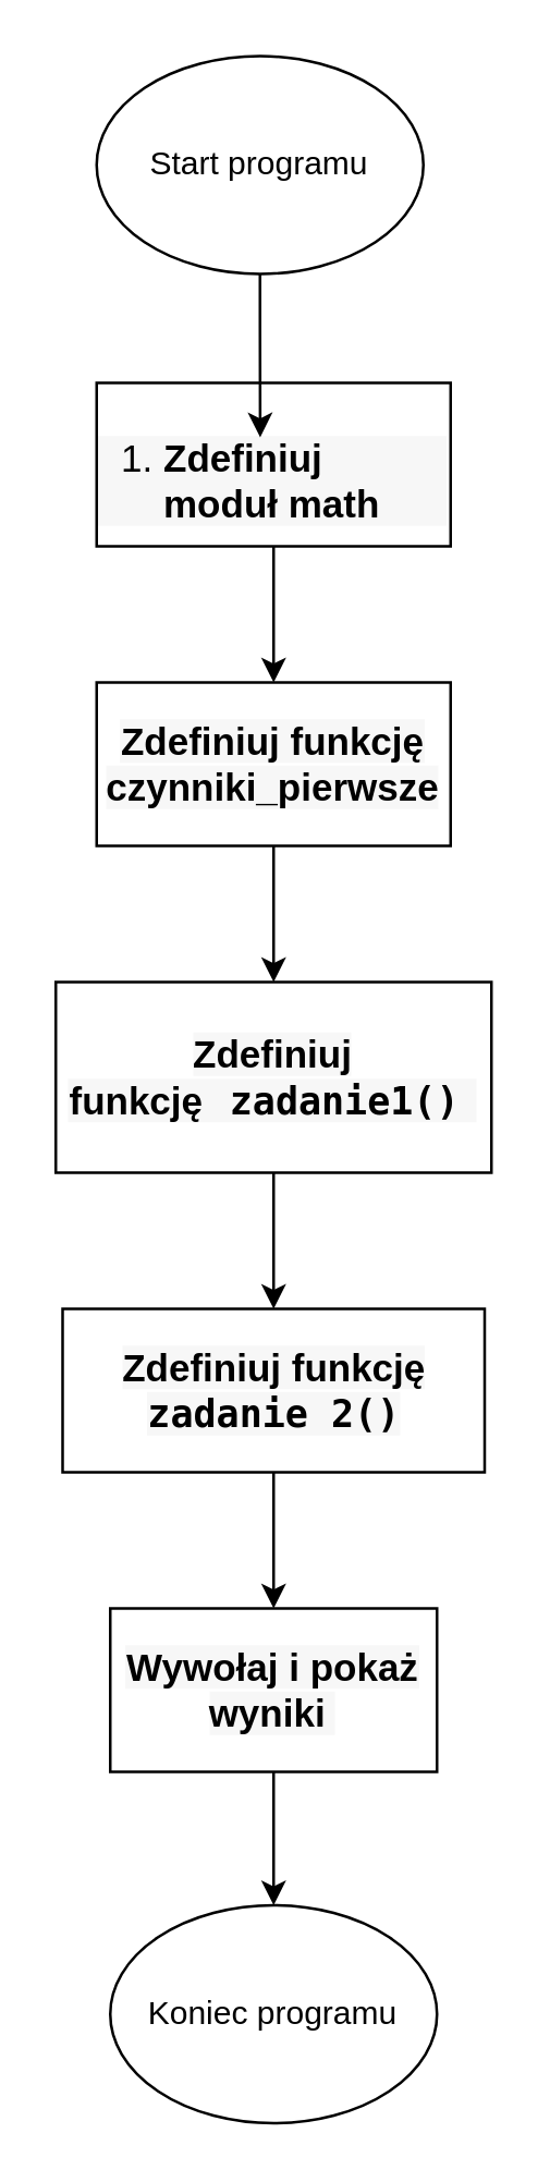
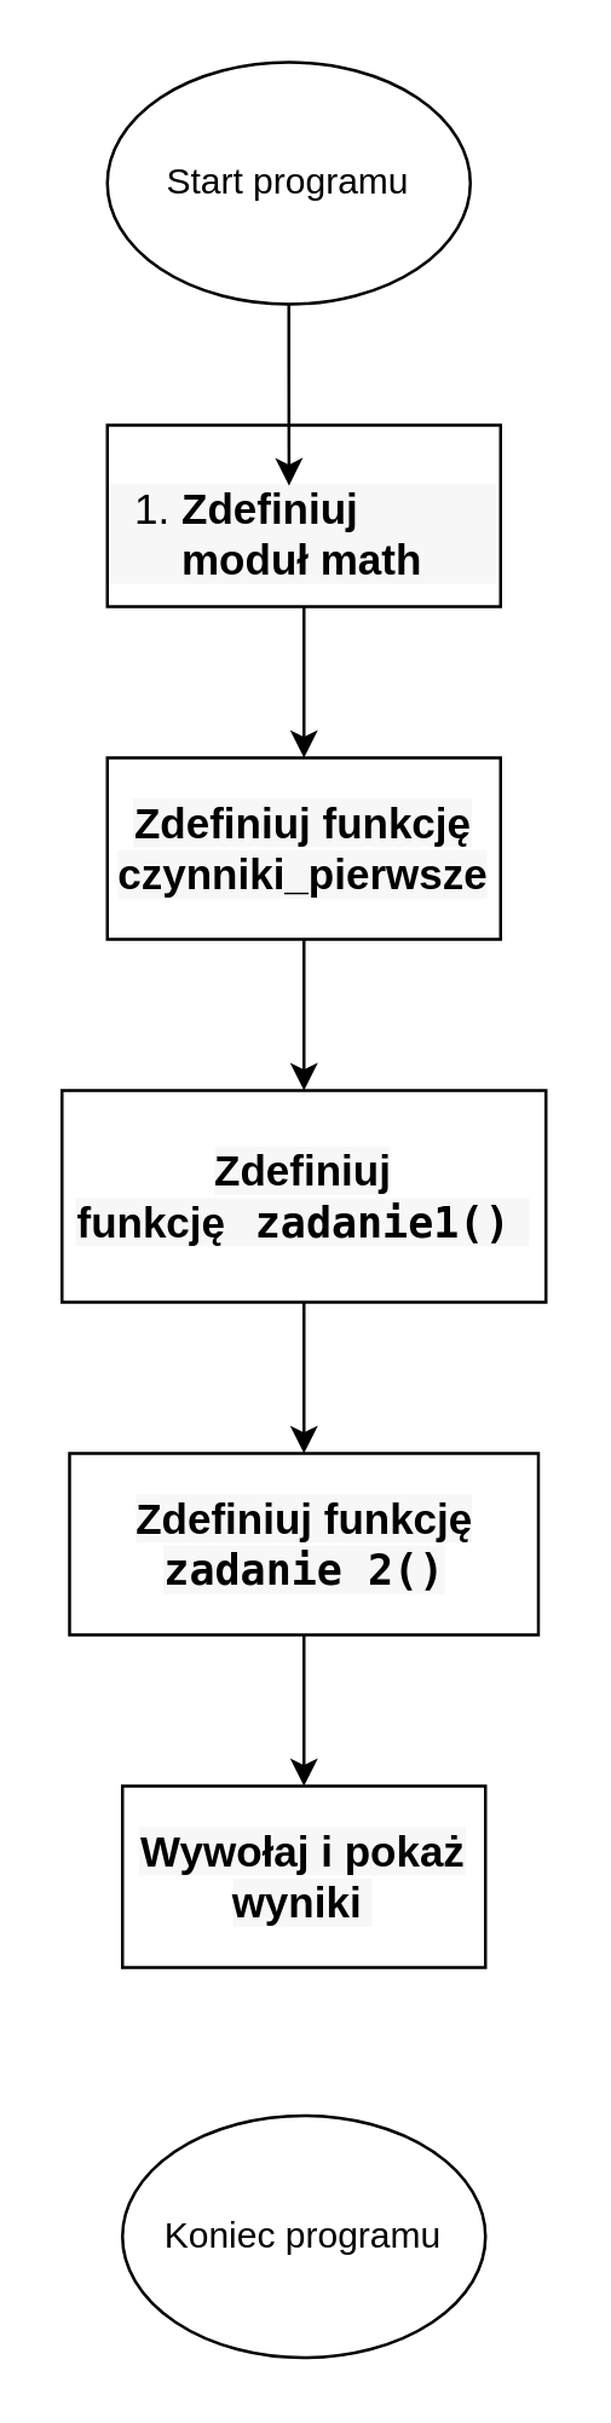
  <mxCell id="0" />
  <mxCell id="1" parent="0" />
  <mxCell id="2" style="edgeStyle=orthogonalEdgeStyle;rounded=0;orthogonalLoop=1;jettySize=auto;html=1;entryX=0.5;entryY=0;entryDx=0;entryDy=0;strokeColor=default;fontFamily=Helvetica;" edge="1" parent="1" source="3" target="5"><mxGeometry relative="1" as="geometry" /></mxCell>
  <mxCell id="3" value="&lt;ol style=&quot;margin: 12px 0px 0px; display: flex; flex-direction: column; gap: 4px; padding-inline-start: 24px; font-size: 14px; text-align: start; background-color: rgb(247, 247, 247);&quot;&gt;&lt;li style=&quot;&quot;&gt;&lt;strong style=&quot;&quot;&gt;Zdefiniuj moduł math&lt;/strong&gt;&lt;/li&gt;&lt;/ol&gt;" style="rounded=0;whiteSpace=wrap;html=1;strokeColor=default;fontFamily=Helvetica;" vertex="1" parent="1"><mxGeometry x="35" y="140" width="130" height="60" as="geometry" /></mxCell>
  <mxCell id="4" style="edgeStyle=orthogonalEdgeStyle;rounded=0;orthogonalLoop=1;jettySize=auto;html=1;entryX=0.5;entryY=0;entryDx=0;entryDy=0;strokeColor=default;fontFamily=Helvetica;" edge="1" parent="1" source="5" target="7"><mxGeometry relative="1" as="geometry" /></mxCell>
  <mxCell id="5" value="&lt;strong style=&quot;font-size: 14px; text-align: left; background-color: rgb(247, 247, 247);&quot;&gt;Zdefiniuj funkcję&lt;/strong&gt;&lt;div&gt;&lt;strong style=&quot;font-size: 14px; text-align: left; background-color: rgb(247, 247, 247);&quot;&gt;czynniki_pierwsze&lt;/strong&gt;&lt;/div&gt;" style="rounded=0;whiteSpace=wrap;html=1;strokeColor=default;fontFamily=Helvetica;" vertex="1" parent="1"><mxGeometry x="35" y="250" width="130" height="60" as="geometry" /></mxCell>
  <mxCell id="6" style="edgeStyle=orthogonalEdgeStyle;rounded=0;orthogonalLoop=1;jettySize=auto;html=1;strokeColor=default;fontFamily=Helvetica;" edge="1" parent="1" source="7" target="9"><mxGeometry relative="1" as="geometry" /></mxCell>
  <mxCell id="7" value="&lt;span style=&quot;font-size: 14px; text-align: left; background-color: rgb(247, 247, 247);&quot;&gt;&lt;b&gt;Zdefiniuj funkcję&amp;nbsp;&lt;code style=&quot;white-space-collapse: preserve; font-size: var(--cib-type-body1-font-size); line-height: var(--cib-type-body1-line-height); font-variation-settings: var(--cib-type-body1-font-variation-settings); margin: 0px 2px; padding: 1px 4px; box-sizing: border-box; border: 1px solid var(--cib-color-stroke-neutral-primary); border-radius: var(--cib-border-radius-medium); background: var(--cib-color-syntax-background-surface);&quot;&gt;zadanie1()&lt;/code&gt;&lt;/b&gt;&lt;/span&gt;" style="rounded=0;whiteSpace=wrap;html=1;strokeColor=default;fontFamily=Helvetica;" vertex="1" parent="1"><mxGeometry x="20" y="360" width="160" height="70" as="geometry" /></mxCell>
  <mxCell id="8" style="edgeStyle=orthogonalEdgeStyle;rounded=0;orthogonalLoop=1;jettySize=auto;html=1;entryX=0.5;entryY=0;entryDx=0;entryDy=0;strokeColor=default;fontFamily=Helvetica;" edge="1" parent="1" source="9" target="11"><mxGeometry relative="1" as="geometry" /></mxCell>
  <mxCell id="9" value="&lt;strong style=&quot;font-size: 14px; text-align: left; background-color: rgb(247, 247, 247);&quot;&gt;Zdefiniuj funkcję &lt;/strong&gt;&lt;span style=&quot;font-size: 14px; text-align: left; background-color: rgb(247, 247, 247); white-space-collapse: preserve;&quot;&gt;&lt;font face=&quot;monospace&quot;&gt;&lt;b&gt;zadanie 2()&lt;/b&gt;&lt;/font&gt;&lt;/span&gt;" style="rounded=0;whiteSpace=wrap;html=1;strokeColor=default;fontFamily=Helvetica;" vertex="1" parent="1"><mxGeometry x="22.5" y="480" width="155" height="60" as="geometry" /></mxCell>
- <mxCell id="10" style="edgeStyle=orthogonalEdgeStyle;rounded=0;orthogonalLoop=1;jettySize=auto;html=1;entryX=0.5;entryY=0;entryDx=0;entryDy=0;" edge="1" parent="1" source="11" target="13"><mxGeometry relative="1" as="geometry" /></mxCell>
  <mxCell id="11" value="&lt;strong style=&quot;font-size: 14px; text-align: left; background-color: rgb(247, 247, 247);&quot;&gt;Wywołaj i pokaż wyniki&amp;nbsp;&lt;/strong&gt;" style="rounded=0;whiteSpace=wrap;html=1;strokeColor=default;fontFamily=Helvetica;" vertex="1" parent="1"><mxGeometry x="40" y="590" width="120" height="60" as="geometry" /></mxCell>
  <mxCell id="12" value="Start programu" style="ellipse;whiteSpace=wrap;html=1;" vertex="1" parent="1"><mxGeometry x="35" y="20" width="120" height="80" as="geometry" /></mxCell>
  <mxCell id="13" value="Koniec programu" style="ellipse;whiteSpace=wrap;html=1;" vertex="1" parent="1"><mxGeometry x="40" y="699" width="120" height="80" as="geometry" /></mxCell>
  <mxCell id="14" style="edgeStyle=orthogonalEdgeStyle;rounded=0;orthogonalLoop=1;jettySize=auto;html=1;entryX=0.462;entryY=0.333;entryDx=0;entryDy=0;entryPerimeter=0;" edge="1" parent="1" source="12" target="3"><mxGeometry relative="1" as="geometry" /></mxCell>
